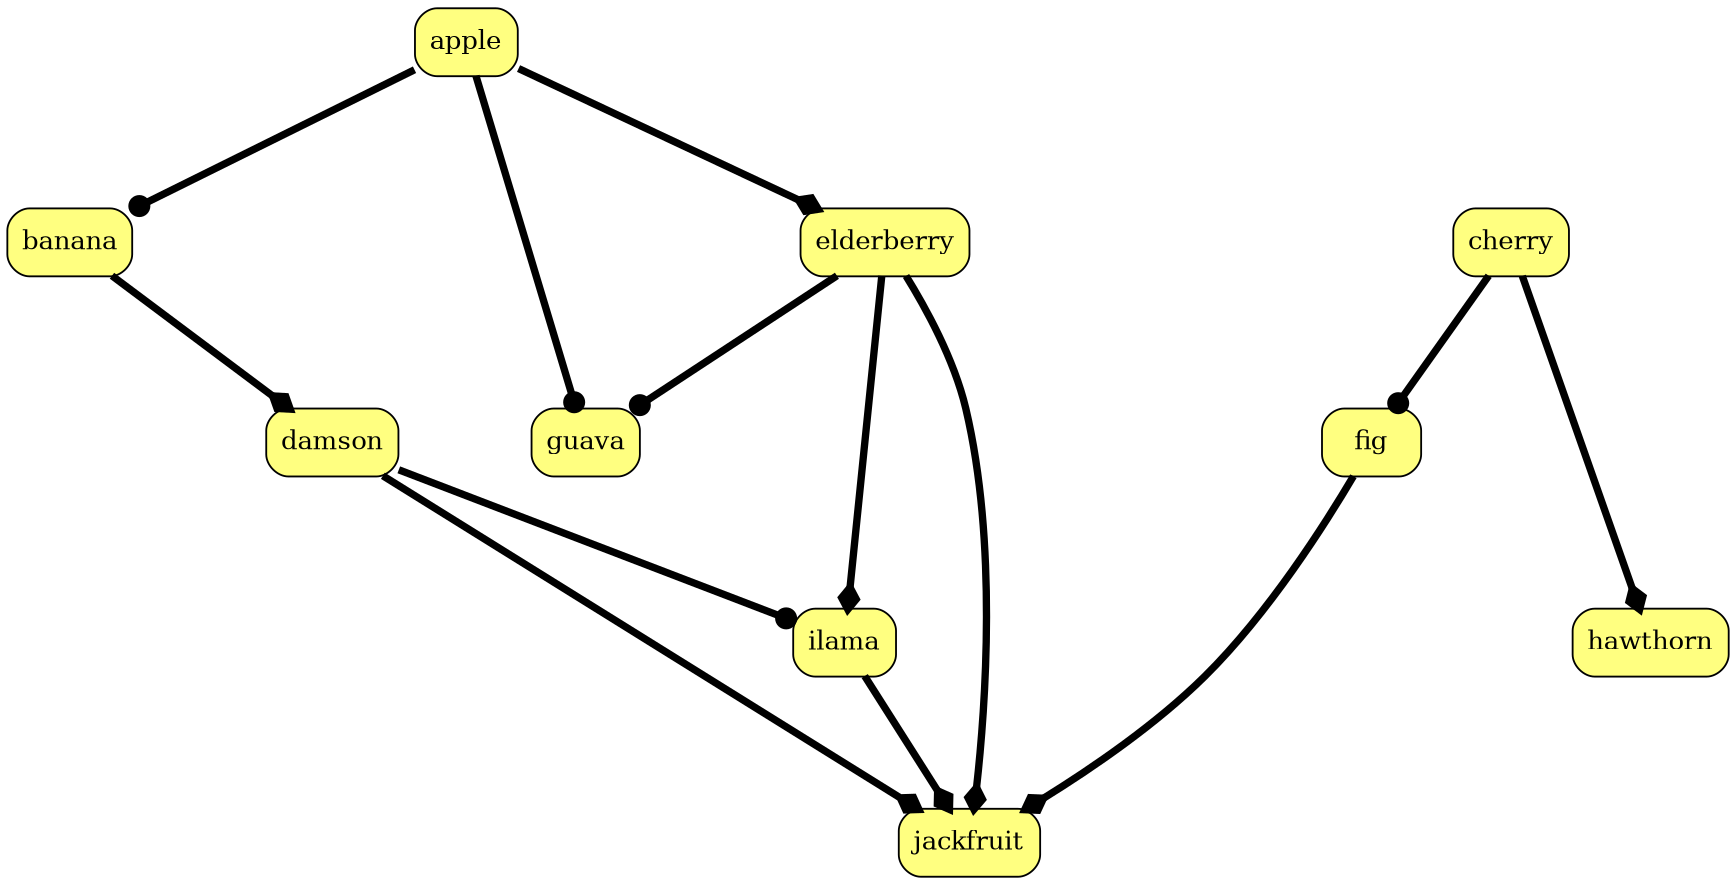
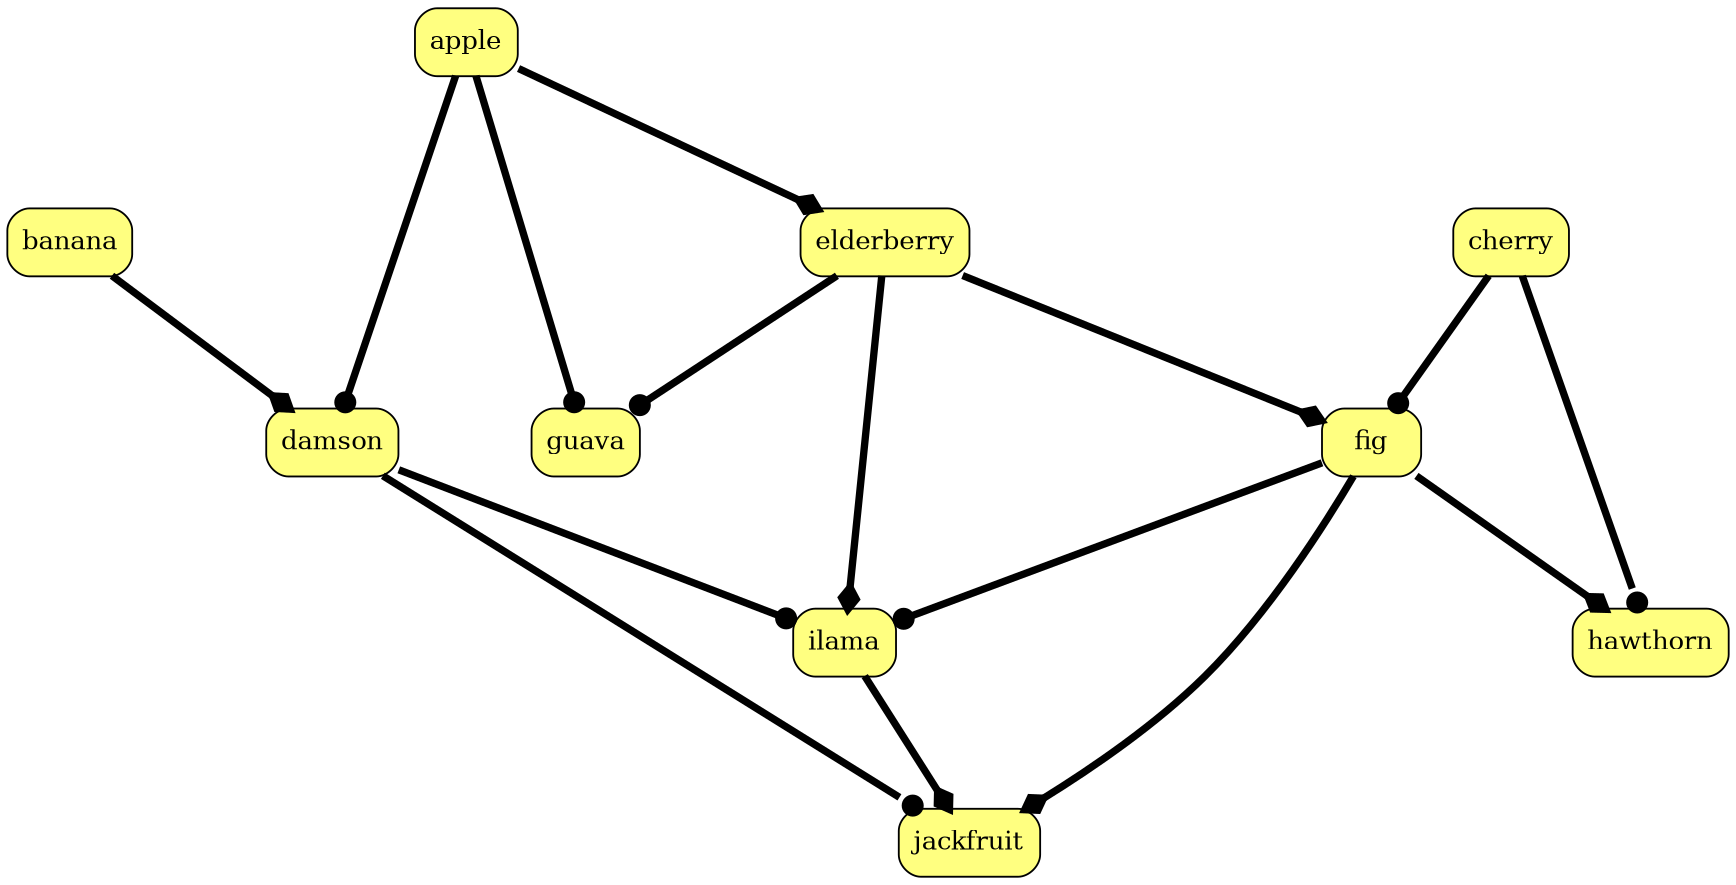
  digraph {
    nodesep=1.0
    rankdir=TB
    ranksep=1.0
    node [color="#000000" fillcolor="#ffff80" shape=Mrecord style="rounded,filled"]
    edge [arrowhead=diamond arrowsize=1.0 color="#000000" penwidth=4.0]
    apple
    damson
    elderberry
    guava
    ilama
    jackfruit
    banana
    cherry
    fig
    hawthorn
-   apple -> banana [arrowhead=dot]
+   apple -> damson [arrowhead=dot]
    apple -> elderberry
    apple -> guava [arrowhead=dot]
    damson -> ilama [arrowhead=dot]
-   damson -> jackfruit
+   damson -> jackfruit [arrowhead=dot]
    elderberry -> guava [arrowhead=dot]
    elderberry -> ilama
-   elderberry -> jackfruit
+   elderberry -> fig
    ilama -> jackfruit
    banana -> damson
    cherry -> fig [arrowhead=dot]
-   cherry -> hawthorn
+   cherry -> hawthorn [arrowhead=dot]
+   fig -> ilama [arrowhead=dot]
    fig -> jackfruit
+   fig -> hawthorn
  }
